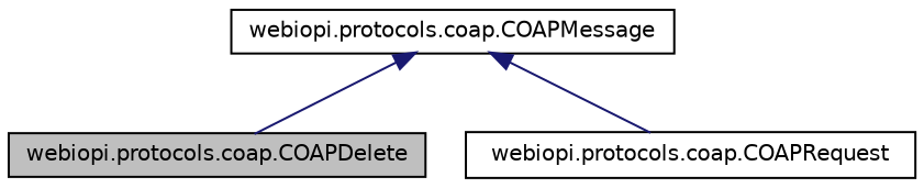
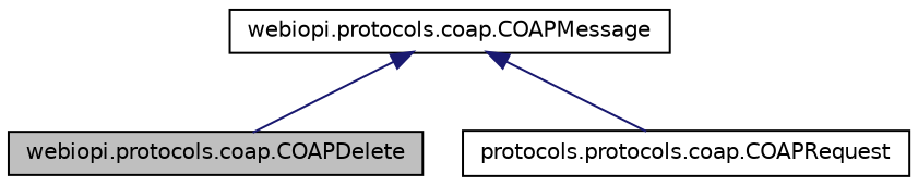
  digraph {
    node [color=black fillcolor=white fontname=Helvetica fontsize=10 shape=record style=filled]
    edge [color=midnightblue dir=back fontname=Helvetica fontsize=10 labelfontname=Helvetica labelfontsize=10 style=solid]
    n1 [fillcolor=grey75 fontcolor=black height=0.2 label="webiopi.protocols.coap.COAPDelete" width=0.4]
-   n2 [height=0.2 label="webiopi.protocols.coap.COAPRequest" width=0.4]
+   n2 [height=0.2 label="protocols.protocols.coap.COAPRequest" width=0.4]
    n3 [height=0.2 label="webiopi.protocols.coap.COAPMessage" width=0.4]
    n3 -> n1
    n3 -> n2
  }
